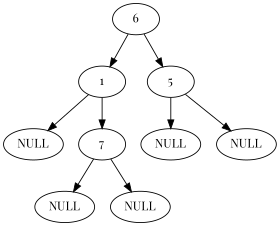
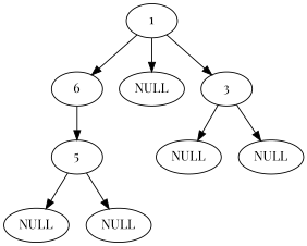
  digraph {
    fontname="Playfair Display"
    node [fontname="Playfair Display"]
    edge [fontname="Playfair Display"]
    6
    1
    n3 [label=5]
    n4 [label=NULL]
-   3 [label=7]
+   3
    n6 [label=NULL]
    n7 [label=NULL]
    n8 [label=NULL]
    n9 [label=NULL]
-   6 -> 1
+   1 -> 6
    6 -> n3
    1 -> n4
    1 -> 3
    n3 -> n6
    n3 -> n7
    3 -> n8
    3 -> n9
  }
